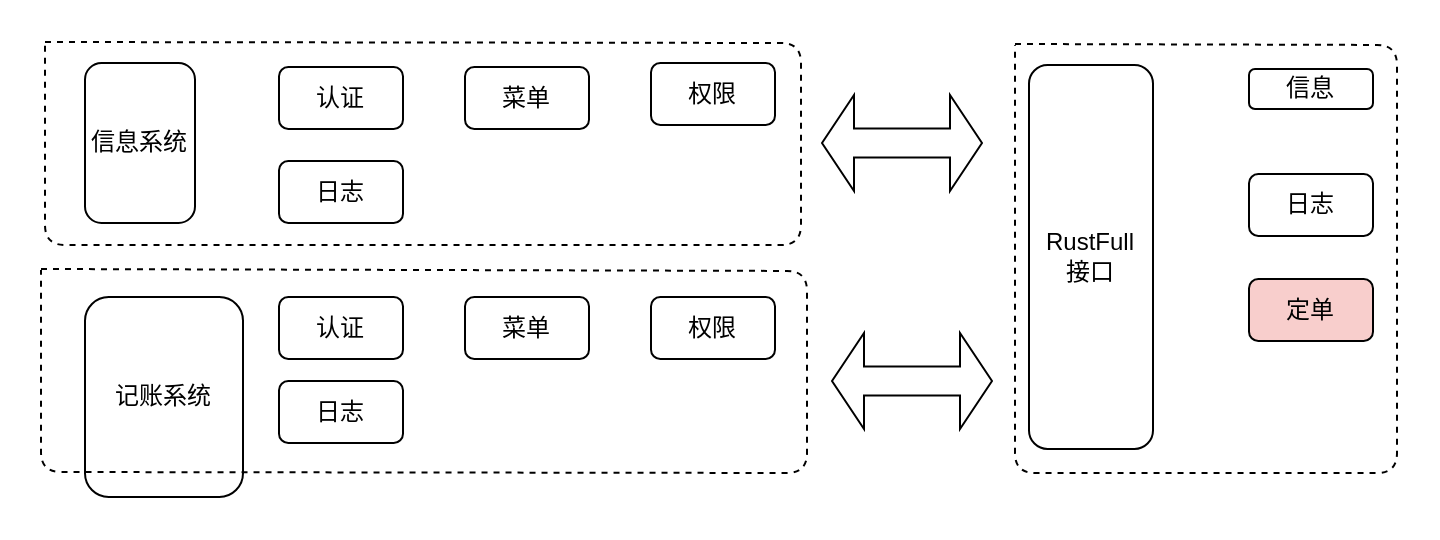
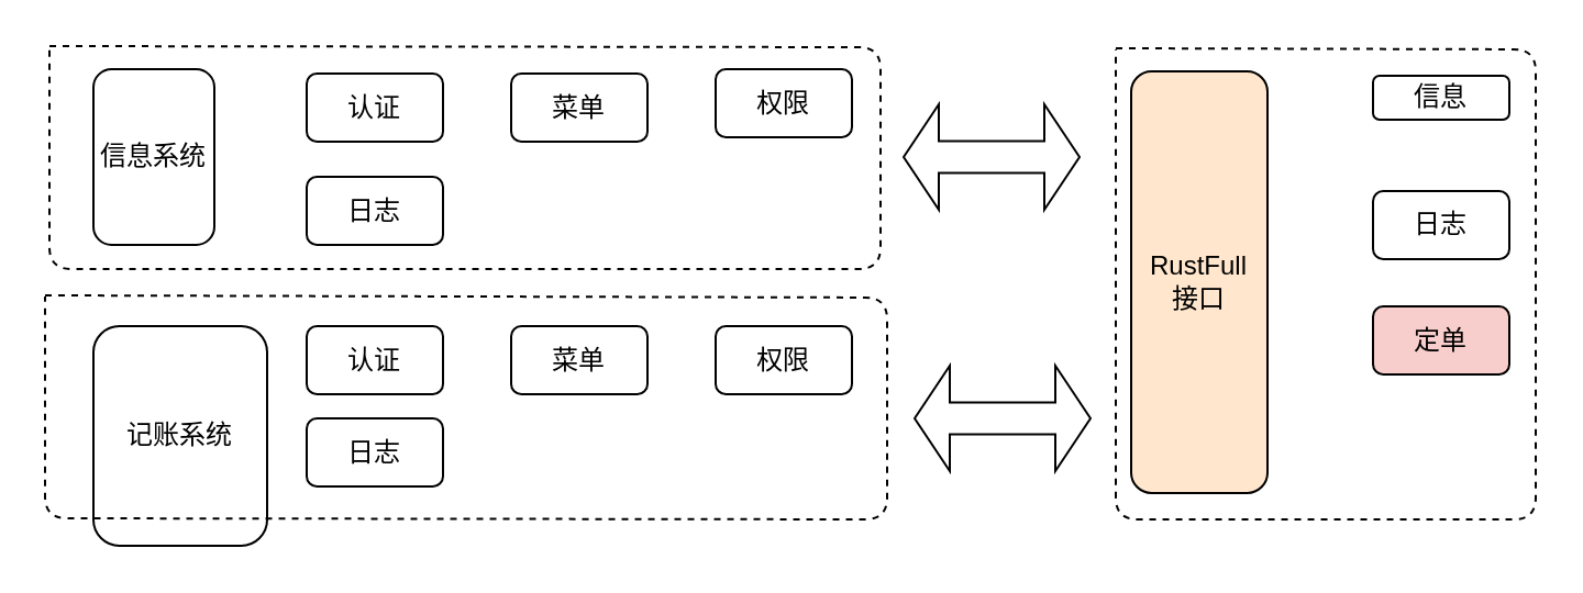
  <mxCell id="0" />
  <mxCell id="1" parent="0" />
  <mxCell id="2" value="信息系统" style="rounded=1;whiteSpace=wrap;html=1;" parent="1" vertex="1"><mxGeometry x="42" y="31" width="55" height="80" as="geometry" /></mxCell>
  <mxCell id="3" value="记账系统" style="rounded=1;whiteSpace=wrap;html=1;" parent="1" vertex="1"><mxGeometry x="42" y="148" width="79" height="100" as="geometry" /></mxCell>
  <mxCell id="4" value="" style="endArrow=none;dashed=1;html=1;" parent="1" edge="1"><mxGeometry width="50" height="50" relative="1" as="geometry"><mxPoint x="22" y="20.5" as="sourcePoint" /><mxPoint x="22" y="21" as="targetPoint" /><Array as="points"><mxPoint x="400" y="21" /><mxPoint x="400" y="122" /><mxPoint x="22" y="122" /></Array></mxGeometry></mxCell>
  <mxCell id="5" value="认证" style="rounded=1;whiteSpace=wrap;html=1;" parent="1" vertex="1"><mxGeometry x="139" y="33" width="62" height="31" as="geometry" /></mxCell>
  <mxCell id="6" value="菜单" style="rounded=1;whiteSpace=wrap;html=1;" parent="1" vertex="1"><mxGeometry x="232" y="33" width="62" height="31" as="geometry" /></mxCell>
  <mxCell id="7" value="权限" style="rounded=1;whiteSpace=wrap;html=1;" parent="1" vertex="1"><mxGeometry x="325" y="31" width="62" height="31" as="geometry" /></mxCell>
  <mxCell id="8" value="" style="endArrow=none;dashed=1;html=1;" parent="1" edge="1"><mxGeometry width="50" height="50" relative="1" as="geometry"><mxPoint x="20" y="134" as="sourcePoint" /><mxPoint x="20" y="134.5" as="targetPoint" /><Array as="points"><mxPoint x="403" y="135" /><mxPoint x="403" y="236" /><mxPoint x="20" y="235.5" /></Array></mxGeometry></mxCell>
  <mxCell id="9" value="日志" style="rounded=1;whiteSpace=wrap;html=1;" parent="1" vertex="1"><mxGeometry x="139" y="80" width="62" height="31" as="geometry" /></mxCell>
  <mxCell id="10" value="" style="endArrow=none;dashed=1;html=1;" parent="1" edge="1"><mxGeometry width="50" height="50" relative="1" as="geometry"><mxPoint x="507" y="21.5" as="sourcePoint" /><mxPoint x="507" y="22" as="targetPoint" /><Array as="points"><mxPoint x="698" y="22" /><mxPoint x="698" y="236" /><mxPoint x="507" y="236" /></Array></mxGeometry></mxCell>
  <mxCell id="11" value="日志" style="rounded=1;whiteSpace=wrap;html=1;" parent="1" vertex="1"><mxGeometry x="139" y="190" width="62" height="31" as="geometry" /></mxCell>
  <mxCell id="12" value="认证" style="rounded=1;whiteSpace=wrap;html=1;" parent="1" vertex="1"><mxGeometry x="139" y="148" width="62" height="31" as="geometry" /></mxCell>
  <mxCell id="13" value="菜单" style="rounded=1;whiteSpace=wrap;html=1;" parent="1" vertex="1"><mxGeometry x="232" y="148" width="62" height="31" as="geometry" /></mxCell>
  <mxCell id="14" value="权限" style="rounded=1;whiteSpace=wrap;html=1;" parent="1" vertex="1"><mxGeometry x="325" y="148" width="62" height="31" as="geometry" /></mxCell>
  <mxCell id="15" value="信息" style="rounded=1;whiteSpace=wrap;html=1;" parent="1" vertex="1"><mxGeometry x="624" y="34" width="62" height="20" as="geometry" /></mxCell>
  <mxCell id="16" value="定单" style="rounded=1;whiteSpace=wrap;html=1;fillColor=#f8cecc;" parent="1" vertex="1"><mxGeometry x="624" y="139" width="62" height="31" as="geometry" /></mxCell>
  <mxCell id="17" value="日志" style="rounded=1;whiteSpace=wrap;html=1;" parent="1" vertex="1"><mxGeometry x="624" y="86.5" width="62" height="31" as="geometry" /></mxCell>
- <mxCell id="18" value="RustFull&lt;br&gt;接口" style="rounded=1;whiteSpace=wrap;html=1;" vertex="1" parent="1"><mxGeometry x="514" y="32" width="62" height="192" as="geometry" /></mxCell>
+ <mxCell id="18" value="RustFull&lt;br&gt;接口" style="rounded=1;whiteSpace=wrap;html=1;fillColor=#ffe6cc;" vertex="1" parent="1"><mxGeometry x="514" y="32" width="62" height="192" as="geometry" /></mxCell>
  <mxCell id="19" value="" style="shape=doubleArrow;whiteSpace=wrap;html=1;" vertex="1" parent="1"><mxGeometry x="410.5" y="47" width="80" height="48" as="geometry" /></mxCell>
  <mxCell id="20" value="" style="shape=doubleArrow;whiteSpace=wrap;html=1;" vertex="1" parent="1"><mxGeometry x="415.5" y="166" width="80" height="48" as="geometry" /></mxCell>
